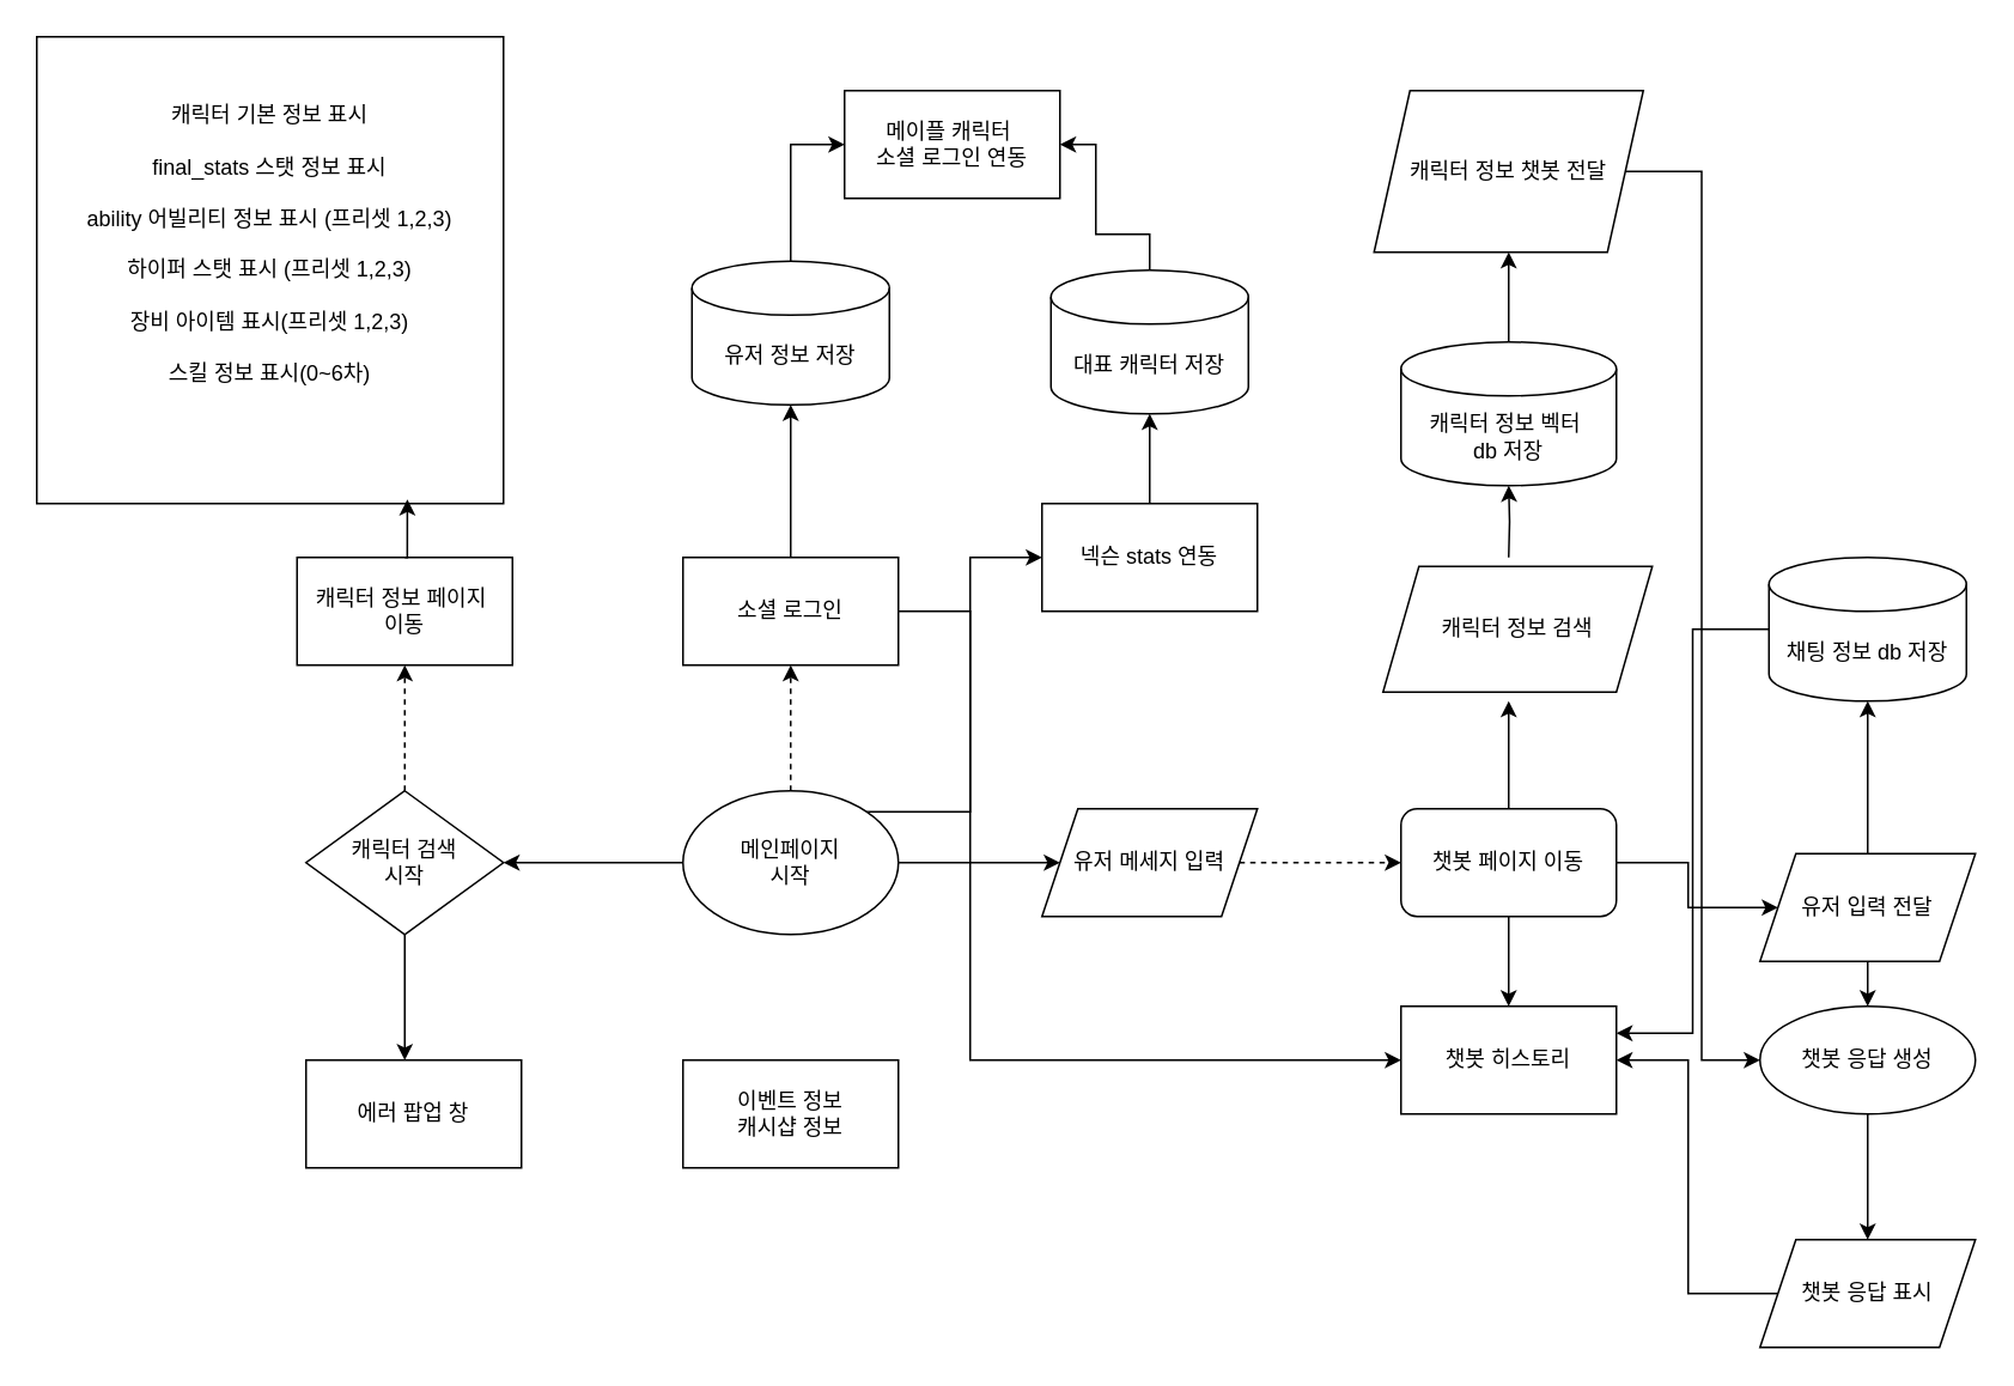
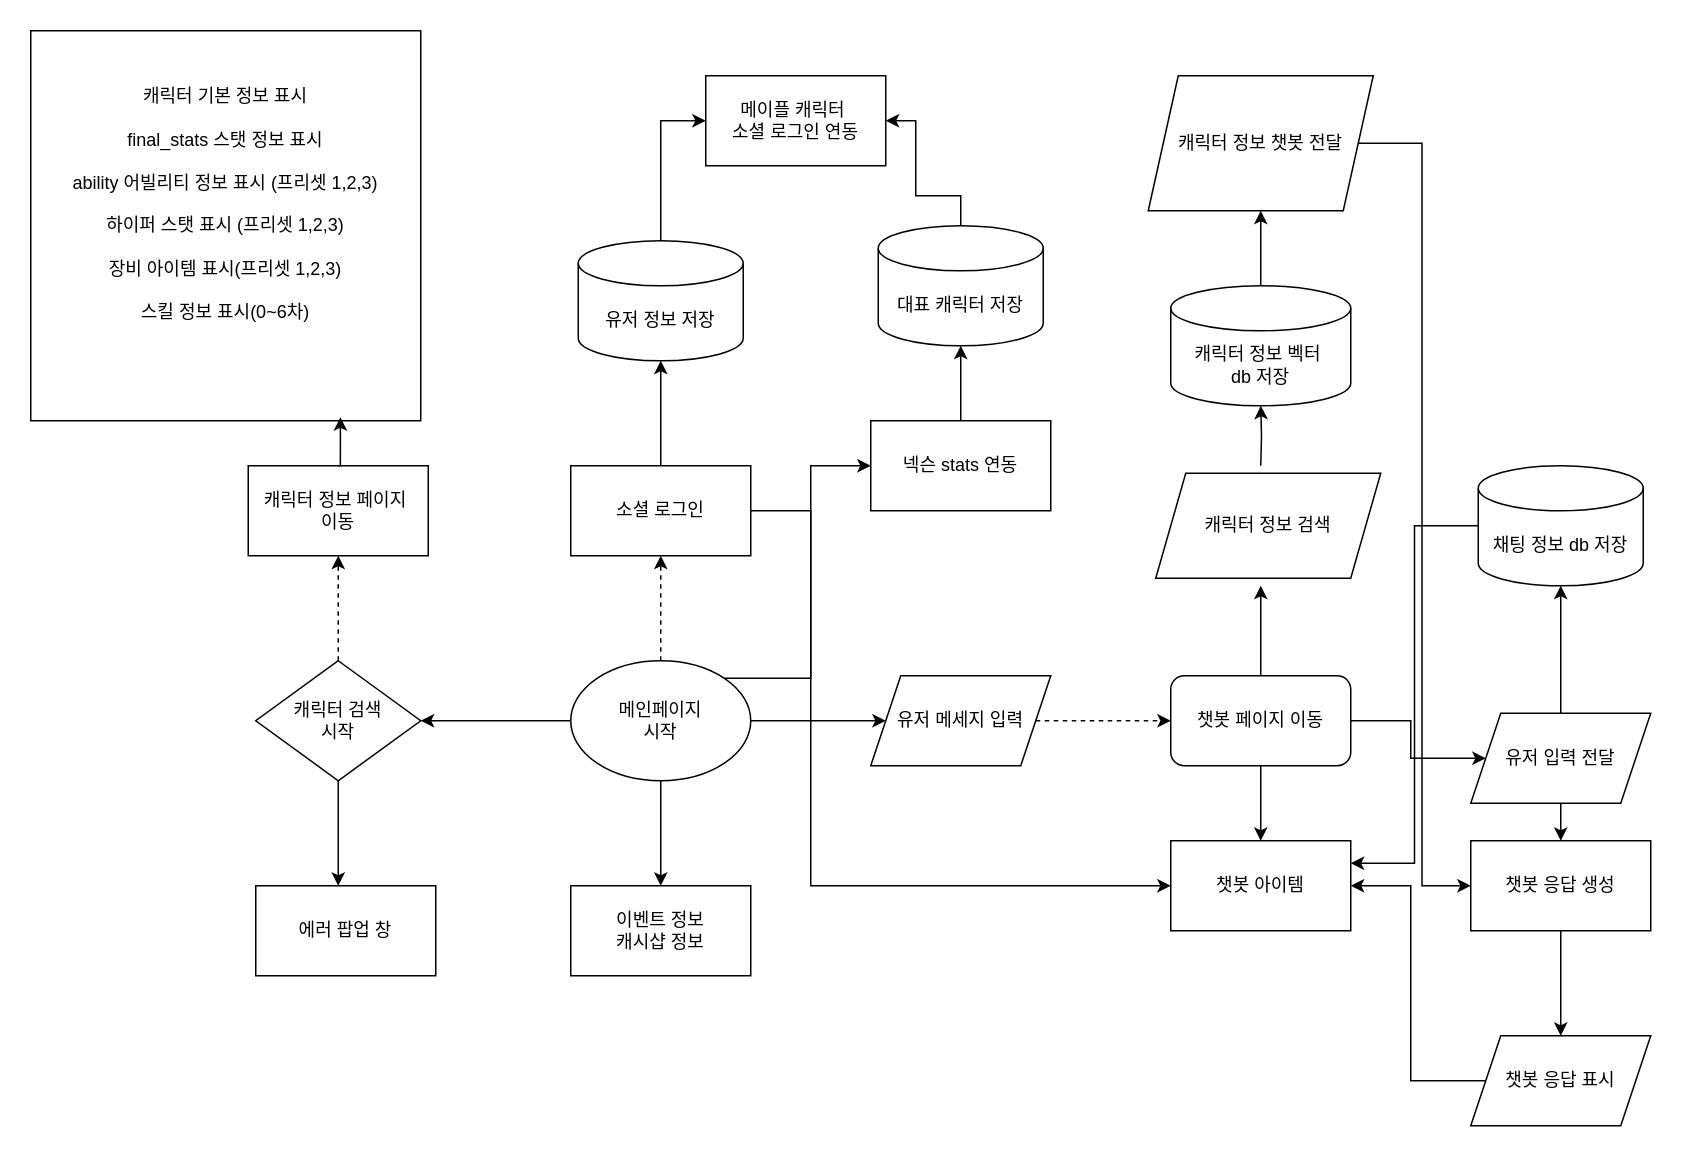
  <mxCell id="0" />
  <mxCell id="1" parent="0" />
  <mxCell id="2" style="edgeStyle=orthogonalEdgeStyle;rounded=0;orthogonalLoop=1;jettySize=auto;html=1;" parent="1" source="7" edge="1"><mxGeometry relative="1" as="geometry"><mxPoint x="590" y="480" as="targetPoint" /></mxGeometry></mxCell>
  <mxCell id="3" style="edgeStyle=orthogonalEdgeStyle;rounded=0;orthogonalLoop=1;jettySize=auto;html=1;" parent="1" source="7" edge="1"><mxGeometry relative="1" as="geometry"><mxPoint x="280" y="480" as="targetPoint" /></mxGeometry></mxCell>
  <mxCell id="4" style="edgeStyle=orthogonalEdgeStyle;rounded=0;orthogonalLoop=1;jettySize=auto;html=1;dashed=1;" parent="1" source="7" edge="1"><mxGeometry relative="1" as="geometry"><mxPoint x="440" y="370" as="targetPoint" /></mxGeometry></mxCell>
  <mxCell id="5" style="edgeStyle=orthogonalEdgeStyle;rounded=0;orthogonalLoop=1;jettySize=auto;html=1;exitX=1;exitY=0;exitDx=0;exitDy=0;entryX=0;entryY=0.5;entryDx=0;entryDy=0;" edge="1" parent="1" source="7" target="40"><mxGeometry relative="1" as="geometry" /></mxCell>
+ <mxCell id="6" style="edgeStyle=orthogonalEdgeStyle;rounded=0;orthogonalLoop=1;jettySize=auto;html=1;exitX=0.5;exitY=1;exitDx=0;exitDy=0;" edge="1" parent="1" source="7" target="47"><mxGeometry relative="1" as="geometry"><mxPoint x="440" y="590" as="targetPoint" /></mxGeometry></mxCell>
  <mxCell id="7" value="메인페이지&lt;div&gt;시작&lt;/div&gt;" style="ellipse;whiteSpace=wrap;html=1;" parent="1" vertex="1"><mxGeometry x="380" y="440" width="120" height="80" as="geometry" /></mxCell>
  <mxCell id="8" style="edgeStyle=orthogonalEdgeStyle;rounded=0;orthogonalLoop=1;jettySize=auto;html=1;exitX=1;exitY=0.5;exitDx=0;exitDy=0;entryX=0;entryY=0.5;entryDx=0;entryDy=0;dashed=1;" parent="1" source="9" target="13" edge="1"><mxGeometry relative="1" as="geometry" /></mxCell>
  <mxCell id="9" value="유저 메세지 입력" style="shape=parallelogram;perimeter=parallelogramPerimeter;whiteSpace=wrap;html=1;fixedSize=1;" parent="1" vertex="1"><mxGeometry x="580" y="450" width="120" height="60" as="geometry" /></mxCell>
  <mxCell id="10" style="edgeStyle=orthogonalEdgeStyle;rounded=0;orthogonalLoop=1;jettySize=auto;html=1;exitX=1;exitY=0.5;exitDx=0;exitDy=0;entryX=0;entryY=0.5;entryDx=0;entryDy=0;" parent="1" source="13" target="15" edge="1"><mxGeometry relative="1" as="geometry" /></mxCell>
  <mxCell id="11" style="edgeStyle=orthogonalEdgeStyle;rounded=0;orthogonalLoop=1;jettySize=auto;html=1;exitX=0.5;exitY=0;exitDx=0;exitDy=0;entryX=0.5;entryY=1;entryDx=0;entryDy=0;" edge="1" parent="1" source="13"><mxGeometry relative="1" as="geometry"><mxPoint x="840" y="390" as="targetPoint" /></mxGeometry></mxCell>
  <mxCell id="12" style="edgeStyle=orthogonalEdgeStyle;rounded=0;orthogonalLoop=1;jettySize=auto;html=1;" edge="1" parent="1" source="13" target="44"><mxGeometry relative="1" as="geometry"><mxPoint x="840" y="580" as="targetPoint" /></mxGeometry></mxCell>
  <mxCell id="13" value="챗봇 페이지 이동" style="whiteSpace=wrap;html=1;rounded=1;" parent="1" vertex="1"><mxGeometry x="780" y="450" width="120" height="60" as="geometry" /></mxCell>
  <mxCell id="14" style="edgeStyle=orthogonalEdgeStyle;rounded=0;orthogonalLoop=1;jettySize=auto;html=1;exitX=0.5;exitY=1;exitDx=0;exitDy=0;" edge="1" parent="1" source="15" target="17"><mxGeometry relative="1" as="geometry" /></mxCell>
  <mxCell id="15" value="유저 입력 전달" style="shape=parallelogram;perimeter=parallelogramPerimeter;whiteSpace=wrap;html=1;fixedSize=1;" parent="1" vertex="1"><mxGeometry x="980" y="475" width="120" height="60" as="geometry" /></mxCell>
  <mxCell id="16" style="edgeStyle=orthogonalEdgeStyle;rounded=0;orthogonalLoop=1;jettySize=auto;html=1;exitX=0.5;exitY=1;exitDx=0;exitDy=0;" parent="1" source="17" target="19" edge="1"><mxGeometry relative="1" as="geometry" /></mxCell>
- <mxCell id="17" value="챗봇 응답 생성" style="ellipse;whiteSpace=wrap;html=1;" parent="1" vertex="1"><mxGeometry x="980" y="560" width="120" height="60" as="geometry" /></mxCell>
+ <mxCell id="17" value="챗봇 응답 생성" style="rounded=0;whiteSpace=wrap;html=1;" parent="1" vertex="1"><mxGeometry x="980" y="560" width="120" height="60" as="geometry" /></mxCell>
  <mxCell id="18" style="edgeStyle=orthogonalEdgeStyle;rounded=0;orthogonalLoop=1;jettySize=auto;html=1;exitX=0;exitY=0.5;exitDx=0;exitDy=0;entryX=1;entryY=0.5;entryDx=0;entryDy=0;" edge="1" parent="1" source="19" target="44"><mxGeometry relative="1" as="geometry" /></mxCell>
  <mxCell id="19" value="챗봇 응답 표시" style="shape=parallelogram;perimeter=parallelogramPerimeter;whiteSpace=wrap;html=1;fixedSize=1;" parent="1" vertex="1"><mxGeometry x="980" y="690" width="120" height="60" as="geometry" /></mxCell>
  <mxCell id="20" style="edgeStyle=orthogonalEdgeStyle;rounded=0;orthogonalLoop=1;jettySize=auto;html=1;dashed=1;" parent="1" source="22" edge="1"><mxGeometry relative="1" as="geometry"><mxPoint x="225" y="370" as="targetPoint" /></mxGeometry></mxCell>
  <mxCell id="21" style="edgeStyle=orthogonalEdgeStyle;rounded=0;orthogonalLoop=1;jettySize=auto;html=1;exitX=0.5;exitY=1;exitDx=0;exitDy=0;" parent="1" source="22" edge="1"><mxGeometry relative="1" as="geometry"><mxPoint x="225" y="590" as="targetPoint" /></mxGeometry></mxCell>
  <mxCell id="22" value="캐릭터 검색&lt;div&gt;시작&lt;/div&gt;" style="rhombus;whiteSpace=wrap;html=1;" parent="1" vertex="1"><mxGeometry x="170" y="440" width="110" height="80" as="geometry" /></mxCell>
  <mxCell id="23" value="캐릭터 정보 페이지&amp;nbsp;&lt;div&gt;이동&lt;/div&gt;" style="rounded=0;whiteSpace=wrap;html=1;" parent="1" vertex="1"><mxGeometry x="165" y="310" width="120" height="60" as="geometry" /></mxCell>
  <mxCell id="24" value="에러 팝업 창" style="rounded=0;whiteSpace=wrap;html=1;" parent="1" vertex="1"><mxGeometry x="170" y="590" width="120" height="60" as="geometry" /></mxCell>
  <mxCell id="25" style="edgeStyle=orthogonalEdgeStyle;rounded=0;orthogonalLoop=1;jettySize=auto;html=1;" edge="1" parent="1" source="27" target="29"><mxGeometry relative="1" as="geometry" /></mxCell>
  <mxCell id="26" style="edgeStyle=orthogonalEdgeStyle;rounded=0;orthogonalLoop=1;jettySize=auto;html=1;exitX=1;exitY=0.5;exitDx=0;exitDy=0;entryX=0;entryY=0.5;entryDx=0;entryDy=0;" edge="1" parent="1" source="27" target="44"><mxGeometry relative="1" as="geometry"><Array as="points"><mxPoint x="540" y="340" /><mxPoint x="540" y="590" /></Array></mxGeometry></mxCell>
  <mxCell id="27" value="소셜 로그인" style="rounded=0;whiteSpace=wrap;html=1;" parent="1" vertex="1"><mxGeometry x="380" y="310" width="120" height="60" as="geometry" /></mxCell>
  <mxCell id="28" style="edgeStyle=orthogonalEdgeStyle;rounded=0;orthogonalLoop=1;jettySize=auto;html=1;exitX=0.5;exitY=0;exitDx=0;exitDy=0;exitPerimeter=0;entryX=0;entryY=0.5;entryDx=0;entryDy=0;" edge="1" parent="1" source="29" target="43"><mxGeometry relative="1" as="geometry"><mxPoint x="440" y="90" as="targetPoint" /></mxGeometry></mxCell>
- <mxCell id="29" value="유저 정보 저장" style="shape=cylinder3;whiteSpace=wrap;html=1;boundedLbl=1;backgroundOutline=1;size=15;" vertex="1" parent="1"><mxGeometry x="385" y="145" width="110" height="80" as="geometry" /></mxCell>
+ <mxCell id="29" value="유저 정보 저장" style="shape=cylinder3;whiteSpace=wrap;html=1;boundedLbl=1;backgroundOutline=1;size=15;" vertex="1" parent="1"><mxGeometry x="385" y="160" width="110" height="80" as="geometry" /></mxCell>
  <mxCell id="30" style="edgeStyle=orthogonalEdgeStyle;rounded=0;orthogonalLoop=1;jettySize=auto;html=1;exitX=0;exitY=0.5;exitDx=0;exitDy=0;exitPerimeter=0;entryX=1;entryY=0.25;entryDx=0;entryDy=0;" edge="1" parent="1" source="31" target="44"><mxGeometry relative="1" as="geometry" /></mxCell>
  <mxCell id="31" value="채팅 정보 db 저장" style="shape=cylinder3;whiteSpace=wrap;html=1;boundedLbl=1;backgroundOutline=1;size=15;" vertex="1" parent="1"><mxGeometry x="985" y="310" width="110" height="80" as="geometry" /></mxCell>
  <mxCell id="32" style="edgeStyle=orthogonalEdgeStyle;rounded=0;orthogonalLoop=1;jettySize=auto;html=1;exitX=0.5;exitY=0;exitDx=0;exitDy=0;entryX=0.5;entryY=1;entryDx=0;entryDy=0;entryPerimeter=0;" edge="1" parent="1" source="15" target="31"><mxGeometry relative="1" as="geometry" /></mxCell>
  <mxCell id="33" style="edgeStyle=orthogonalEdgeStyle;rounded=0;orthogonalLoop=1;jettySize=auto;html=1;" edge="1" parent="1" source="34" target="38"><mxGeometry relative="1" as="geometry" /></mxCell>
  <mxCell id="34" value="캐릭터 정보 벡터&amp;nbsp;&lt;div&gt;db 저장&lt;/div&gt;" style="shape=cylinder3;whiteSpace=wrap;html=1;boundedLbl=1;backgroundOutline=1;size=15;" vertex="1" parent="1"><mxGeometry x="780" y="190" width="120" height="80" as="geometry" /></mxCell>
  <mxCell id="35" style="edgeStyle=orthogonalEdgeStyle;rounded=0;orthogonalLoop=1;jettySize=auto;html=1;exitX=0.5;exitY=0;exitDx=0;exitDy=0;entryX=0.5;entryY=1;entryDx=0;entryDy=0;entryPerimeter=0;" edge="1" parent="1" target="34"><mxGeometry relative="1" as="geometry"><mxPoint x="840" y="310" as="sourcePoint" /></mxGeometry></mxCell>
  <mxCell id="36" value="캐릭터 정보 검색" style="shape=parallelogram;perimeter=parallelogramPerimeter;whiteSpace=wrap;html=1;fixedSize=1;" vertex="1" parent="1"><mxGeometry x="770" y="315" width="150" height="70" as="geometry" /></mxCell>
  <mxCell id="37" style="edgeStyle=orthogonalEdgeStyle;rounded=0;orthogonalLoop=1;jettySize=auto;html=1;entryX=0;entryY=0.5;entryDx=0;entryDy=0;" edge="1" parent="1" source="38" target="17"><mxGeometry relative="1" as="geometry" /></mxCell>
  <mxCell id="38" value="캐릭터 정보 챗봇 전달" style="shape=parallelogram;perimeter=parallelogramPerimeter;whiteSpace=wrap;html=1;fixedSize=1;" vertex="1" parent="1"><mxGeometry x="765" y="50" width="150" height="90" as="geometry" /></mxCell>
  <mxCell id="39" style="edgeStyle=orthogonalEdgeStyle;rounded=0;orthogonalLoop=1;jettySize=auto;html=1;exitX=0.5;exitY=0;exitDx=0;exitDy=0;" edge="1" parent="1" source="40"><mxGeometry relative="1" as="geometry"><mxPoint x="640" y="230" as="targetPoint" /></mxGeometry></mxCell>
  <mxCell id="40" value="넥슨 stats 연동" style="rounded=0;whiteSpace=wrap;html=1;" vertex="1" parent="1"><mxGeometry x="580" y="280" width="120" height="60" as="geometry" /></mxCell>
  <mxCell id="41" style="edgeStyle=orthogonalEdgeStyle;rounded=0;orthogonalLoop=1;jettySize=auto;html=1;exitX=0.5;exitY=0;exitDx=0;exitDy=0;exitPerimeter=0;" edge="1" parent="1" source="42" target="43"><mxGeometry relative="1" as="geometry"><mxPoint x="640" y="90" as="targetPoint" /><Array as="points"><mxPoint x="640" y="130" /><mxPoint x="610" y="130" /><mxPoint x="610" y="80" /></Array></mxGeometry></mxCell>
  <mxCell id="42" value="대표 캐릭터 저장" style="shape=cylinder3;whiteSpace=wrap;html=1;boundedLbl=1;backgroundOutline=1;size=15;" vertex="1" parent="1"><mxGeometry x="585" y="150" width="110" height="80" as="geometry" /></mxCell>
  <mxCell id="43" value="메이플 캐릭터&amp;nbsp;&lt;div&gt;소셜 로그인 연동&lt;/div&gt;" style="rounded=0;whiteSpace=wrap;html=1;" vertex="1" parent="1"><mxGeometry x="470" y="50" width="120" height="60" as="geometry" /></mxCell>
- <mxCell id="44" value="챗봇 히스토리" style="rounded=0;whiteSpace=wrap;html=1;" vertex="1" parent="1"><mxGeometry x="780" y="560" width="120" height="60" as="geometry" /></mxCell>
+ <mxCell id="44" value="챗봇 아이템" style="rounded=0;whiteSpace=wrap;html=1;" vertex="1" parent="1"><mxGeometry x="780" y="560" width="120" height="60" as="geometry" /></mxCell>
  <mxCell id="45" value="캐릭터 기본 정보 표시&lt;div&gt;&lt;br&gt;&lt;/div&gt;&lt;div&gt;final_stats 스탯 정보 표시&lt;/div&gt;&lt;div&gt;&lt;br&gt;&lt;/div&gt;&lt;div&gt;ability 어빌리티 정보 표시 (프리셋 1,2,3)&lt;/div&gt;&lt;div&gt;&lt;br&gt;&lt;/div&gt;&lt;div&gt;하이퍼 스탯 표시 (프리셋 1,2,3)&lt;/div&gt;&lt;div&gt;&lt;br&gt;&lt;/div&gt;&lt;div&gt;장비 아이템 표시&lt;span style=&quot;background-color: transparent; color: light-dark(rgb(0, 0, 0), rgb(255, 255, 255));&quot;&gt;(프리셋 1,2,3)&lt;/span&gt;&lt;/div&gt;&lt;div&gt;&lt;span style=&quot;background-color: transparent; color: light-dark(rgb(0, 0, 0), rgb(255, 255, 255));&quot;&gt;&lt;br&gt;&lt;/span&gt;&lt;/div&gt;&lt;div&gt;스킬 정보 표시(0~6차)&lt;/div&gt;&lt;div&gt;&lt;br&gt;&lt;/div&gt;&lt;div&gt;&lt;br&gt;&lt;/div&gt;" style="whiteSpace=wrap;html=1;aspect=fixed;" vertex="1" parent="1"><mxGeometry x="20" y="20" width="260" height="260" as="geometry" /></mxCell>
  <mxCell id="46" style="edgeStyle=orthogonalEdgeStyle;rounded=0;orthogonalLoop=1;jettySize=auto;html=1;exitX=0.5;exitY=0;exitDx=0;exitDy=0;entryX=0.794;entryY=0.991;entryDx=0;entryDy=0;entryPerimeter=0;" edge="1" parent="1" source="23" target="45"><mxGeometry relative="1" as="geometry" /></mxCell>
  <mxCell id="47" value="이벤트 정보&lt;div&gt;캐시샵 정보&lt;/div&gt;" style="rounded=0;whiteSpace=wrap;html=1;" vertex="1" parent="1"><mxGeometry x="380" y="590" width="120" height="60" as="geometry" /></mxCell>
